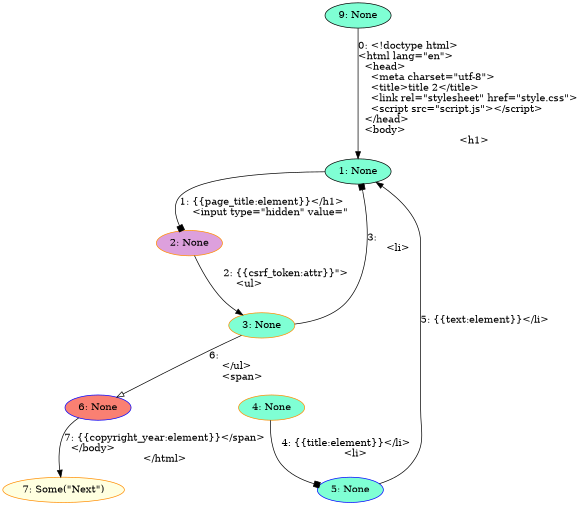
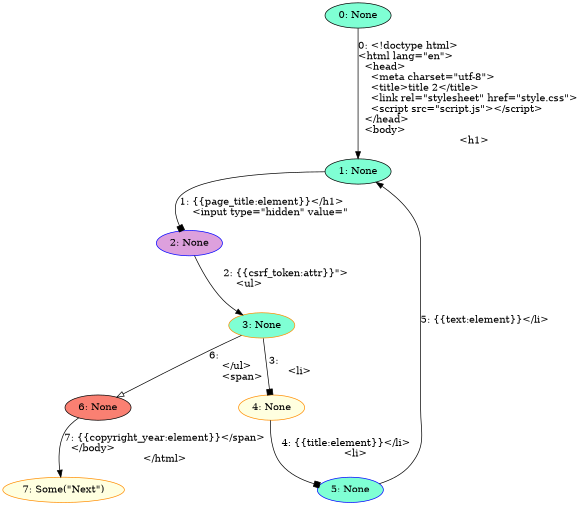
  digraph {
    node [color=black fillcolor=aquamarine style=filled]
    edge [arrowhead=normal]
-   n1 [label="9: None"]
+   n1 [label="0: None"]
    n2 [label="1: None"]
-   n3 [color=darkorange fillcolor=plum label="2: None"]
+   n3 [color=blue fillcolor=plum label="2: None"]
    n4 [color=darkorange label="3: None"]
-   n5 [color=darkorange label="4: None"]
-   n6 [color=blue fillcolor=salmon label="6: None"]
+   n5 [color=darkorange fillcolor=lightyellow label="4: None"]
+   n6 [fillcolor=salmon label="6: None"]
    n7 [color=blue label="5: None"]
    n8 [color=darkorange fillcolor=lightyellow label="7: Some(\"Next\")"]
    n1 -> n2 [label="0: <!doctype html>\l<html lang=\"en\">\l  <head>\l    <meta charset=\"utf-8\">\l    <title>title 2</title>\l    <link rel=\"stylesheet\" href=\"style.css\">\l    <script src=\"script.js\"></script>\l  </head>\l  <body>\l    <h1>"]
    n2 -> n3 [arrowhead=box label="1: {{page_title:element}}</h1>\l    <input type=\"hidden\" value=\""]
    n3 -> n4 [label="2: {{csrf_token:attr}}\">\l    <ul>\l    "]
-   n4 -> n2 [arrowhead=box label="3: \l      <li>"]
+   n4 -> n5 [arrowhead=box label="3: \l      <li>"]
    n4 -> n6 [arrowhead=onormal label="6: \l    </ul>\l    <span>"]
    n5 -> n7 [arrowhead=box label="4: {{title:element}}</li>\l      <li>"]
    n6 -> n8 [label="7: {{copyright_year:element}}</span>\l  </body>\l</html>"]
    n7 -> n2 [label="5: {{text:element}}</li>\l    "]
  }
